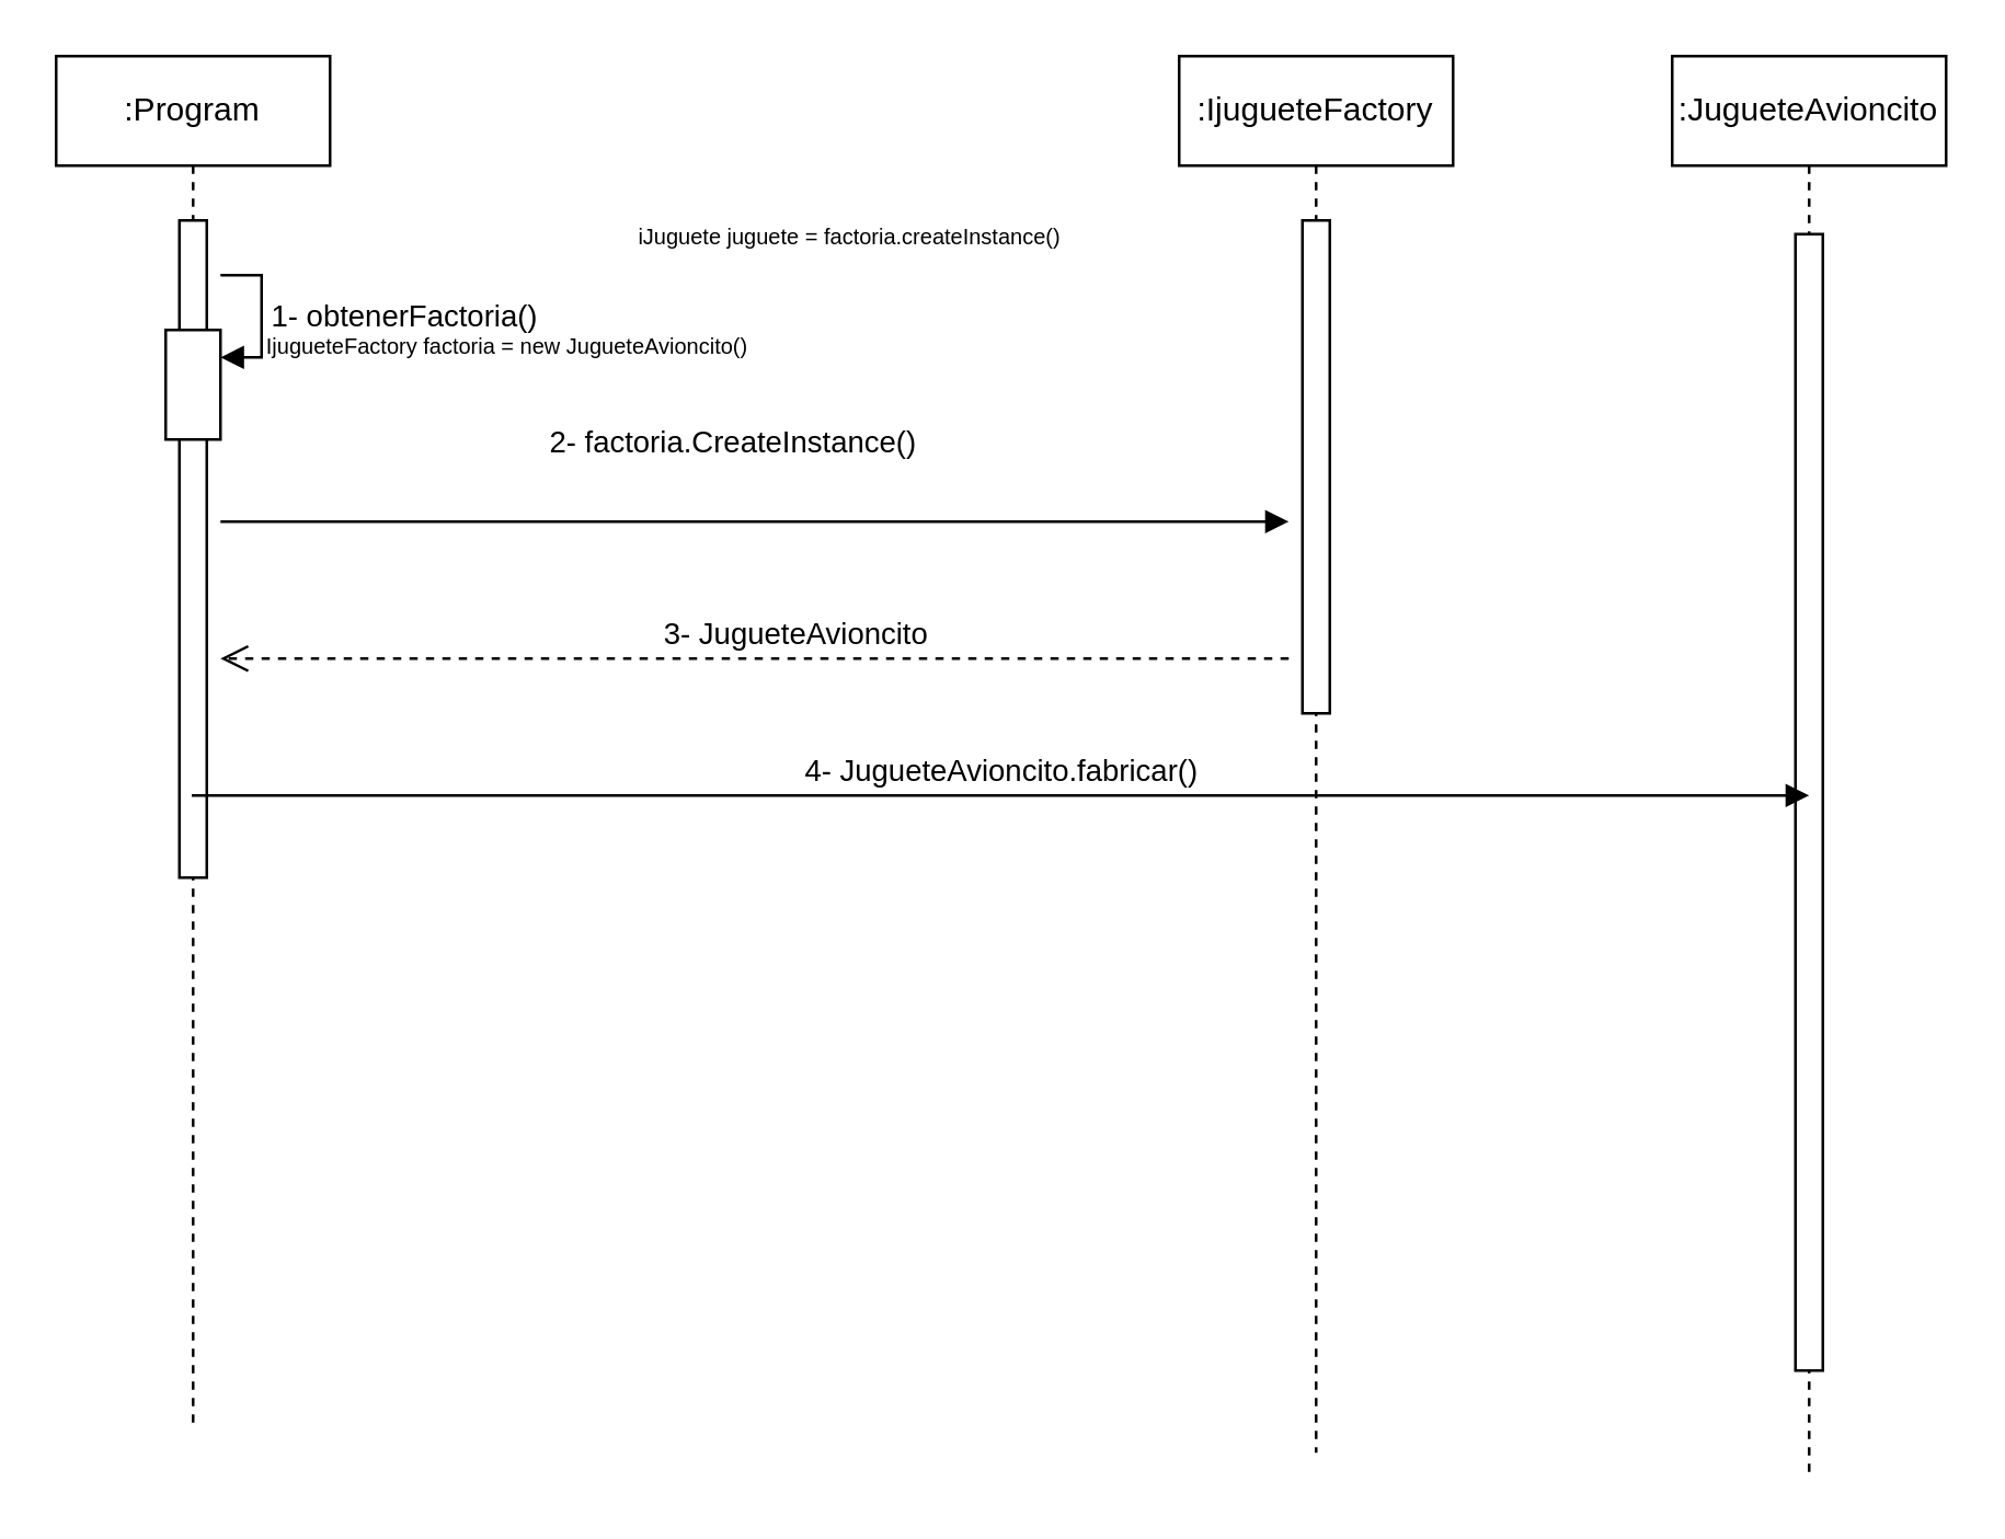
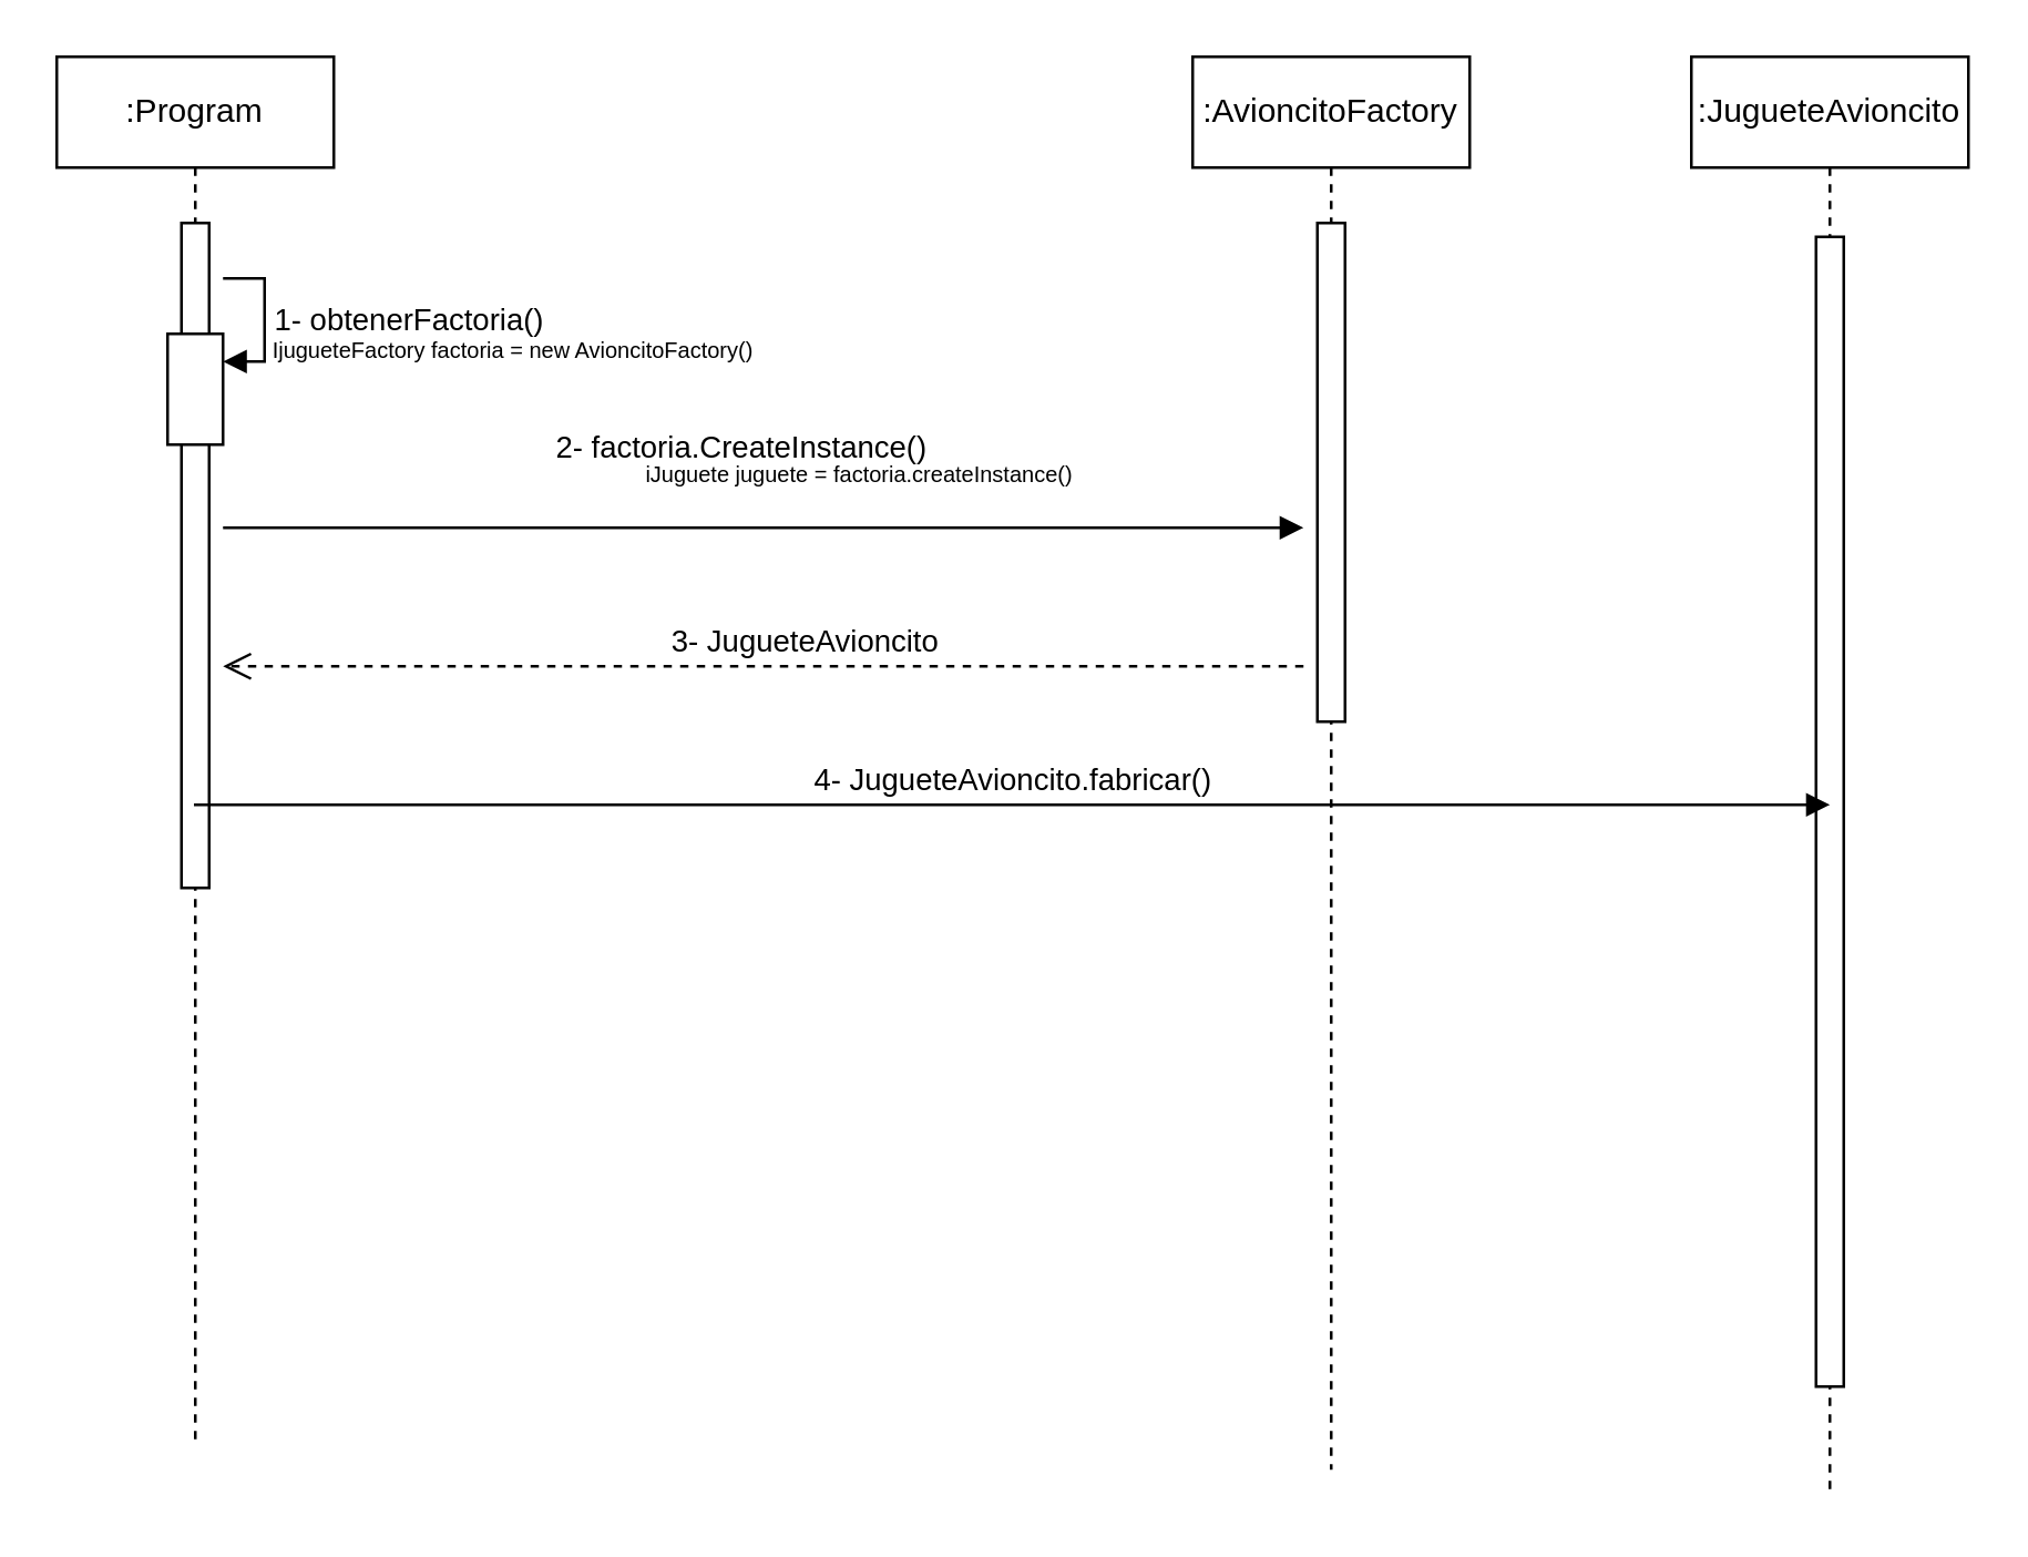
  <mxCell id="0" />
  <mxCell id="1" parent="0" />
  <mxCell id="2" value=":Program" style="shape=umlLifeline;perimeter=lifelinePerimeter;whiteSpace=wrap;html=1;container=1;dropTarget=0;collapsible=0;recursiveResize=0;outlineConnect=0;portConstraint=eastwest;newEdgeStyle={&quot;edgeStyle&quot;:&quot;elbowEdgeStyle&quot;,&quot;elbow&quot;:&quot;vertical&quot;,&quot;curved&quot;:0,&quot;rounded&quot;:0};" vertex="1" parent="1"><mxGeometry x="20" width="100" height="500" as="geometry" y="20" /></mxCell>
  <mxCell id="3" value="" style="html=1;points=[];perimeter=orthogonalPerimeter;outlineConnect=0;targetShapes=umlLifeline;portConstraint=eastwest;newEdgeStyle={&quot;edgeStyle&quot;:&quot;elbowEdgeStyle&quot;,&quot;elbow&quot;:&quot;vertical&quot;,&quot;curved&quot;:0,&quot;rounded&quot;:0};" vertex="1" parent="2"><mxGeometry x="45" y="60" width="10" height="240" as="geometry" /></mxCell>
  <mxCell id="4" value="" style="html=1;points=[];perimeter=orthogonalPerimeter;outlineConnect=0;targetShapes=umlLifeline;portConstraint=eastwest;newEdgeStyle={&quot;edgeStyle&quot;:&quot;elbowEdgeStyle&quot;,&quot;elbow&quot;:&quot;vertical&quot;,&quot;curved&quot;:0,&quot;rounded&quot;:0};" vertex="1" parent="2"><mxGeometry x="40" y="100" width="20" height="40" as="geometry" /></mxCell>
  <mxCell id="5" value="1- obtenerFactoria()" style="html=1;align=left;spacingLeft=2;endArrow=block;rounded=0;edgeStyle=orthogonalEdgeStyle;curved=0;rounded=0;" edge="1" target="4" parent="2"><mxGeometry relative="1" as="geometry"><mxPoint x="60" y="80" as="sourcePoint" /><Array as="points"><mxPoint x="75" y="110" /></Array><mxPoint as="offset" /></mxGeometry></mxCell>
- <mxCell id="6" value=":IjugueteFactory" style="shape=umlLifeline;perimeter=lifelinePerimeter;whiteSpace=wrap;html=1;container=1;dropTarget=0;collapsible=0;recursiveResize=0;outlineConnect=0;portConstraint=eastwest;newEdgeStyle={&quot;edgeStyle&quot;:&quot;elbowEdgeStyle&quot;,&quot;elbow&quot;:&quot;vertical&quot;,&quot;curved&quot;:0,&quot;rounded&quot;:0};" vertex="1" parent="1"><mxGeometry x="430" width="100" height="510" as="geometry" y="20" /></mxCell>
+ <mxCell id="6" value=":AvioncitoFactory" style="shape=umlLifeline;perimeter=lifelinePerimeter;whiteSpace=wrap;html=1;container=1;dropTarget=0;collapsible=0;recursiveResize=0;outlineConnect=0;portConstraint=eastwest;newEdgeStyle={&quot;edgeStyle&quot;:&quot;elbowEdgeStyle&quot;,&quot;elbow&quot;:&quot;vertical&quot;,&quot;curved&quot;:0,&quot;rounded&quot;:0};" vertex="1" parent="1"><mxGeometry x="430" width="100" height="510" as="geometry" y="20" /></mxCell>
  <mxCell id="7" value="" style="html=1;points=[];perimeter=orthogonalPerimeter;outlineConnect=0;targetShapes=umlLifeline;portConstraint=eastwest;newEdgeStyle={&quot;edgeStyle&quot;:&quot;elbowEdgeStyle&quot;,&quot;elbow&quot;:&quot;vertical&quot;,&quot;curved&quot;:0,&quot;rounded&quot;:0};" vertex="1" parent="6"><mxGeometry x="45" y="60" width="10" height="180" as="geometry" /></mxCell>
  <mxCell id="8" value="2- factoria.CreateInstance()" style="html=1;verticalAlign=bottom;endArrow=block;edgeStyle=elbowEdgeStyle;elbow=vertical;curved=0;rounded=0;" edge="1" parent="1"><mxGeometry x="-0.042" y="20" width="80" relative="1" as="geometry"><mxPoint x="80" y="190" as="sourcePoint" /><mxPoint x="470" y="190" as="targetPoint" /><mxPoint as="offset" /></mxGeometry></mxCell>
- <mxCell id="9" value="&lt;font style=&quot;font-size: 8px;&quot;&gt;iJuguete juguete = factoria.createInstance()&lt;/font&gt;" style="text;html=1;strokeColor=none;fillColor=none;align=center;verticalAlign=middle;whiteSpace=wrap;rounded=0;" vertex="1" parent="1"><mxGeometry x="230" y="75" width="160" height="20" as="geometry" /></mxCell>
- <mxCell id="10" value="&lt;font style=&quot;font-size: 8px;&quot;&gt;IjugueteFactory factoria = new JugueteAvioncito()&lt;/font&gt;" style="text;html=1;strokeColor=none;fillColor=none;align=center;verticalAlign=middle;whiteSpace=wrap;rounded=0;" vertex="1" parent="1"><mxGeometry x="50" y="110" width="270" height="30" as="geometry" /></mxCell>
+ <mxCell id="9" value="&lt;font style=&quot;font-size: 8px;&quot;&gt;iJuguete juguete = factoria.createInstance()&lt;/font&gt;" style="text;html=1;strokeColor=none;fillColor=none;align=center;verticalAlign=middle;whiteSpace=wrap;rounded=0;" vertex="1" parent="1"><mxGeometry x="230" y="160" width="160" height="20" as="geometry" /></mxCell>
+ <mxCell id="10" value="&lt;font style=&quot;font-size: 8px;&quot;&gt;IjugueteFactory factoria = new AvioncitoFactory()&lt;/font&gt;" style="text;html=1;strokeColor=none;fillColor=none;align=center;verticalAlign=middle;whiteSpace=wrap;rounded=0;" vertex="1" parent="1"><mxGeometry x="50" y="110" width="270" height="30" as="geometry" /></mxCell>
  <mxCell id="11" value="3- JugueteAvioncito" style="html=1;verticalAlign=bottom;endArrow=open;dashed=1;endSize=8;edgeStyle=elbowEdgeStyle;elbow=vertical;curved=0;rounded=0;" edge="1" parent="1"><mxGeometry x="-0.077" relative="1" as="geometry"><mxPoint x="470" y="240" as="sourcePoint" /><mxPoint x="80" y="240" as="targetPoint" /><Array as="points"><mxPoint x="360" y="240" /></Array><mxPoint as="offset" /></mxGeometry></mxCell>
  <mxCell id="12" value=":JugueteAvioncito" style="shape=umlLifeline;perimeter=lifelinePerimeter;whiteSpace=wrap;html=1;container=1;dropTarget=0;collapsible=0;recursiveResize=0;outlineConnect=0;portConstraint=eastwest;newEdgeStyle={&quot;edgeStyle&quot;:&quot;elbowEdgeStyle&quot;,&quot;elbow&quot;:&quot;vertical&quot;,&quot;curved&quot;:0,&quot;rounded&quot;:0};" vertex="1" parent="1"><mxGeometry x="610" width="100" height="520" as="geometry" y="20" /></mxCell>
  <mxCell id="13" value="" style="html=1;points=[];perimeter=orthogonalPerimeter;outlineConnect=0;targetShapes=umlLifeline;portConstraint=eastwest;newEdgeStyle={&quot;edgeStyle&quot;:&quot;elbowEdgeStyle&quot;,&quot;elbow&quot;:&quot;vertical&quot;,&quot;curved&quot;:0,&quot;rounded&quot;:0};" vertex="1" parent="12"><mxGeometry x="45" y="65" width="10" height="415" as="geometry" /></mxCell>
  <mxCell id="14" value="4- JugueteAvioncito.fabricar()" style="html=1;verticalAlign=bottom;endArrow=block;edgeStyle=elbowEdgeStyle;elbow=vertical;curved=0;rounded=0;" edge="1" parent="1" source="2"><mxGeometry width="80" relative="1" as="geometry"><mxPoint x="310" y="300" as="sourcePoint" /><mxPoint x="660" y="290" as="targetPoint" /><Array as="points"><mxPoint x="420" y="290" /></Array></mxGeometry></mxCell>
